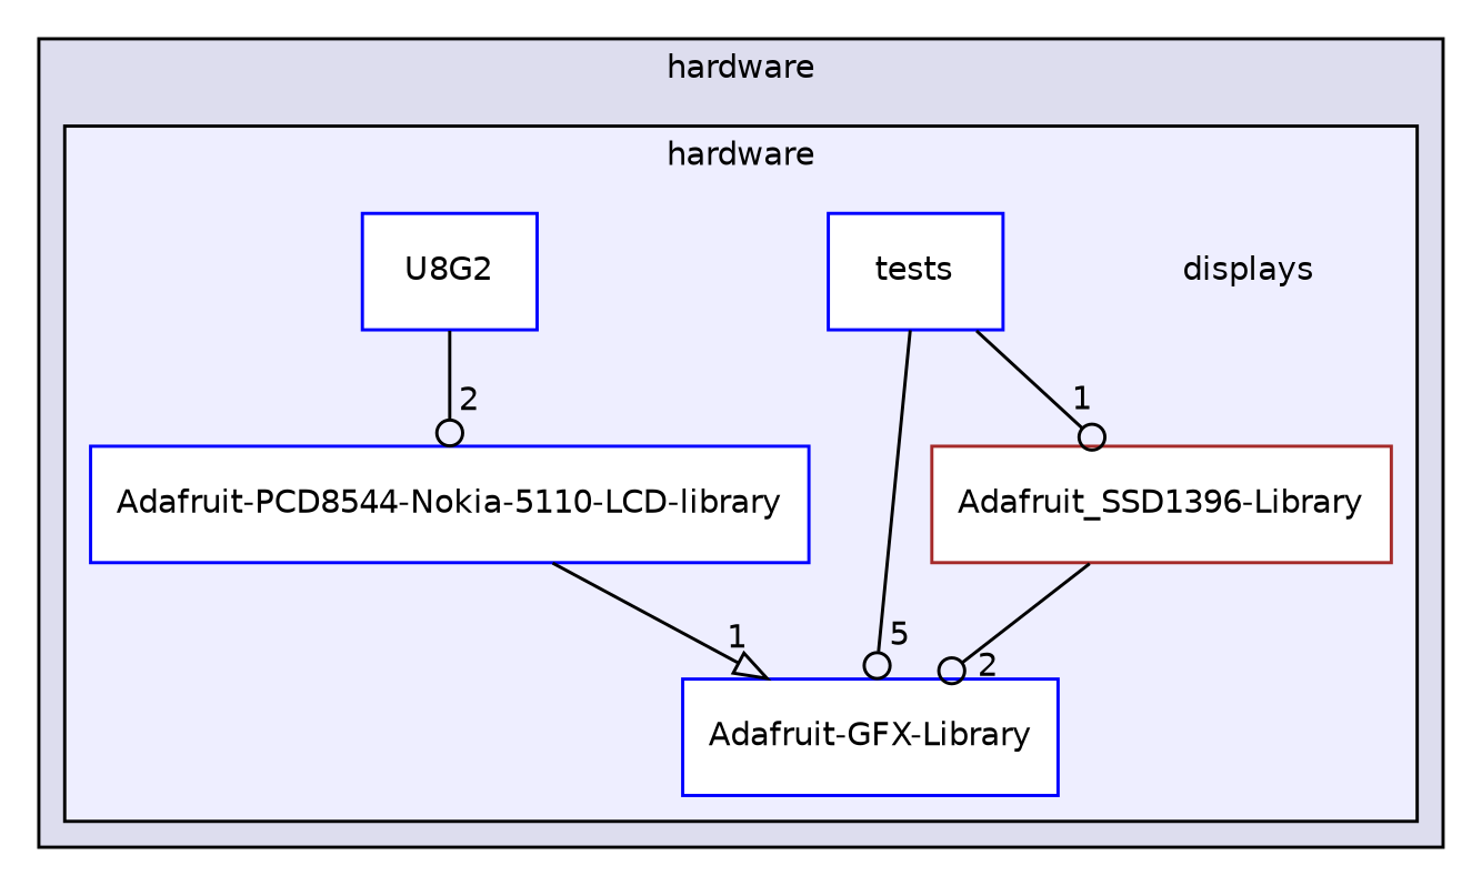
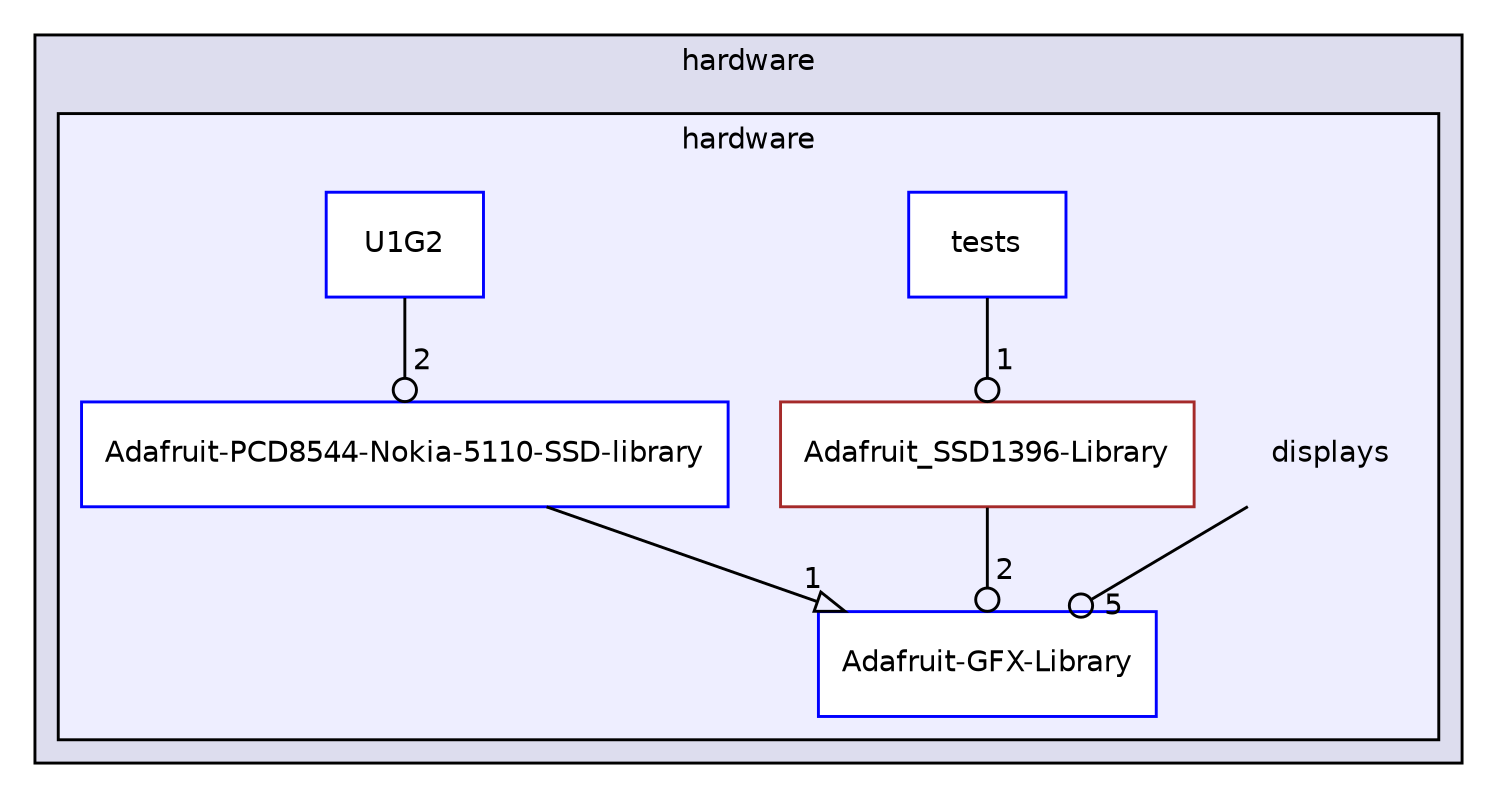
  digraph {
    compound=true
    node [color=blue fontname=Helvetica fontsize=10 shape=box fillcolor=white style=filled]
    edge [arrowhead=odot headlabel=1 labeldistance=1.5 labelfontname=Helvetica labelfontsize=10]
    n1 [color=teal label=displays shape=plaintext fillcolor="" style=""]
    n2 [label="Adafruit-GFX-Library"]
-   n3 [label="Adafruit-PCD8544-Nokia-5110-LCD-library"]
+   n3 [label="Adafruit-PCD8544-Nokia-5110-SSD-library"]
    n4 [color=brown label="Adafruit_SSD1396-Library"]
    n5 [label=tests]
-   n6 [label=U8G2]
+   n6 [label=U1G2]
    subgraph cluster_1 {
      bgcolor="#ddddee"
      fontname=Helvetica
      fontsize=10
      label=hardware
      pencolor=black
      subgraph cluster_2 {
        bgcolor="#eeeeff"
        fontname=Helvetica
        fontsize=10
        label=hardware
        pencolor=black
        n1
        n2
        n3
        n4
        n5
        n6
      }
    }
    n3 -> n2 [arrowhead=onormal]
    n4 -> n2 [headlabel=2]
-   n5 -> n2 [headlabel=5]
+   n1 -> n2 [headlabel=5]
    n5 -> n4
    n6 -> n3 [headlabel=2]
  }
